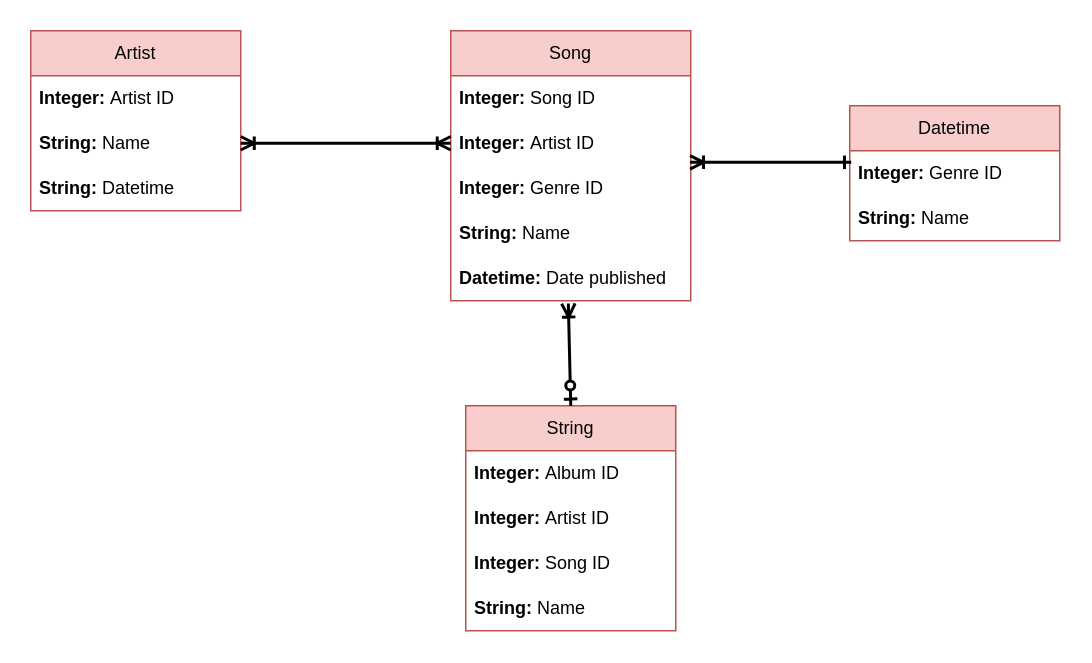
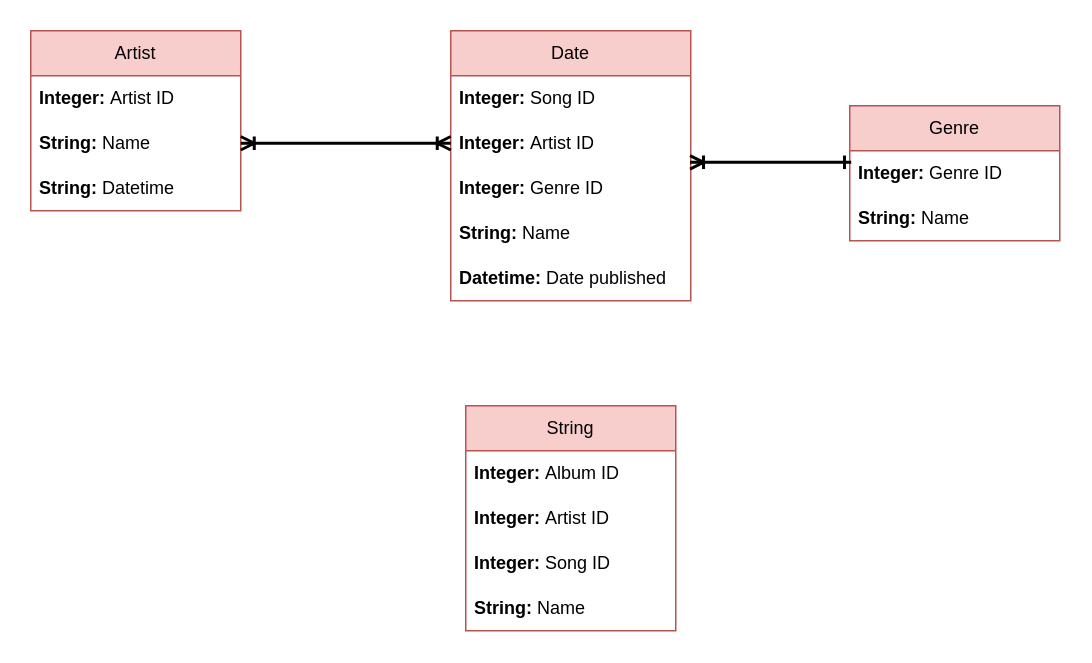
  <mxCell id="0" />
  <mxCell id="1" parent="0" />
  <mxCell id="2" value="Artist" style="swimlane;fontStyle=0;childLayout=stackLayout;horizontal=1;startSize=30;horizontalStack=0;resizeParent=1;resizeParentMax=0;resizeLast=0;collapsible=1;marginBottom=0;whiteSpace=wrap;html=1;fillColor=#f8cecc;strokeColor=#b85450;" parent="1" vertex="1"><mxGeometry x="20" y="20" width="140" height="120" as="geometry" /></mxCell>
  <mxCell id="3" value="&lt;b&gt;Integer: &lt;/b&gt;Artist ID" style="text;strokeColor=none;fillColor=none;align=left;verticalAlign=middle;spacingLeft=4;spacingRight=4;overflow=hidden;points=[[0,0.5],[1,0.5]];portConstraint=eastwest;rotatable=0;whiteSpace=wrap;html=1;" parent="2" vertex="1"><mxGeometry y="30" width="140" height="30" as="geometry" /></mxCell>
  <mxCell id="4" value="&lt;b&gt;String: &lt;/b&gt;Name" style="text;strokeColor=none;fillColor=none;align=left;verticalAlign=middle;spacingLeft=4;spacingRight=4;overflow=hidden;points=[[0,0.5],[1,0.5]];portConstraint=eastwest;rotatable=0;whiteSpace=wrap;html=1;" parent="2" vertex="1"><mxGeometry y="60" width="140" height="30" as="geometry" /></mxCell>
  <mxCell id="5" value="&lt;b&gt;String: &lt;/b&gt;Datetime" style="text;strokeColor=none;fillColor=none;align=left;verticalAlign=middle;spacingLeft=4;spacingRight=4;overflow=hidden;points=[[0,0.5],[1,0.5]];portConstraint=eastwest;rotatable=0;whiteSpace=wrap;html=1;" parent="2" vertex="1"><mxGeometry y="90" width="140" height="30" as="geometry" /></mxCell>
- <mxCell id="6" value="Song" style="swimlane;fontStyle=0;childLayout=stackLayout;horizontal=1;startSize=30;horizontalStack=0;resizeParent=1;resizeParentMax=0;resizeLast=0;collapsible=1;marginBottom=0;whiteSpace=wrap;html=1;fillColor=#f8cecc;strokeColor=#b85450;" parent="1" vertex="1"><mxGeometry x="300" y="20" width="160" height="180" as="geometry" /></mxCell>
+ <mxCell id="6" value="Date" style="swimlane;fontStyle=0;childLayout=stackLayout;horizontal=1;startSize=30;horizontalStack=0;resizeParent=1;resizeParentMax=0;resizeLast=0;collapsible=1;marginBottom=0;whiteSpace=wrap;html=1;fillColor=#f8cecc;strokeColor=#b85450;" parent="1" vertex="1"><mxGeometry x="300" y="20" width="160" height="180" as="geometry" /></mxCell>
  <mxCell id="7" value="&lt;b&gt;Integer: &lt;/b&gt;Song ID" style="text;strokeColor=none;fillColor=none;align=left;verticalAlign=middle;spacingLeft=4;spacingRight=4;overflow=hidden;points=[[0,0.5],[1,0.5]];portConstraint=eastwest;rotatable=0;whiteSpace=wrap;html=1;" parent="6" vertex="1"><mxGeometry y="30" width="160" height="30" as="geometry" /></mxCell>
  <mxCell id="8" value="&lt;b&gt;Integer: &lt;/b&gt;Artist ID" style="text;strokeColor=none;fillColor=none;align=left;verticalAlign=middle;spacingLeft=4;spacingRight=4;overflow=hidden;points=[[0,0.5],[1,0.5]];portConstraint=eastwest;rotatable=0;whiteSpace=wrap;html=1;" parent="6" vertex="1"><mxGeometry y="60" width="160" height="30" as="geometry" /></mxCell>
  <mxCell id="9" value="&lt;b&gt;Integer: &lt;/b&gt;Genre ID" style="text;strokeColor=none;fillColor=none;align=left;verticalAlign=middle;spacingLeft=4;spacingRight=4;overflow=hidden;points=[[0,0.5],[1,0.5]];portConstraint=eastwest;rotatable=0;whiteSpace=wrap;html=1;" parent="6" vertex="1"><mxGeometry y="90" width="160" height="30" as="geometry" /></mxCell>
  <mxCell id="10" value="&lt;b&gt;String: &lt;/b&gt;Name" style="text;strokeColor=none;fillColor=none;align=left;verticalAlign=middle;spacingLeft=4;spacingRight=4;overflow=hidden;points=[[0,0.5],[1,0.5]];portConstraint=eastwest;rotatable=0;whiteSpace=wrap;html=1;" parent="6" vertex="1"><mxGeometry y="120" width="160" height="30" as="geometry" /></mxCell>
  <mxCell id="11" value="&lt;b&gt;Datetime: &lt;/b&gt;Date published" style="text;strokeColor=none;fillColor=none;align=left;verticalAlign=middle;spacingLeft=4;spacingRight=4;overflow=hidden;points=[[0,0.5],[1,0.5]];portConstraint=eastwest;rotatable=0;whiteSpace=wrap;html=1;" parent="6" vertex="1"><mxGeometry y="150" width="160" height="30" as="geometry" /></mxCell>
- <mxCell id="12" value="Datetime" style="swimlane;fontStyle=0;childLayout=stackLayout;horizontal=1;startSize=30;horizontalStack=0;resizeParent=1;resizeParentMax=0;resizeLast=0;collapsible=1;marginBottom=0;whiteSpace=wrap;html=1;fillColor=#f8cecc;strokeColor=#b85450;" parent="1" vertex="1"><mxGeometry x="566" y="70" width="140" height="90" as="geometry" /></mxCell>
+ <mxCell id="12" value="Genre" style="swimlane;fontStyle=0;childLayout=stackLayout;horizontal=1;startSize=30;horizontalStack=0;resizeParent=1;resizeParentMax=0;resizeLast=0;collapsible=1;marginBottom=0;whiteSpace=wrap;html=1;fillColor=#f8cecc;strokeColor=#b85450;" parent="1" vertex="1"><mxGeometry x="566" y="70" width="140" height="90" as="geometry" /></mxCell>
  <mxCell id="13" value="&lt;b&gt;Integer: &lt;/b&gt;Genre ID" style="text;strokeColor=none;fillColor=none;align=left;verticalAlign=middle;spacingLeft=4;spacingRight=4;overflow=hidden;points=[[0,0.5],[1,0.5]];portConstraint=eastwest;rotatable=0;whiteSpace=wrap;html=1;" parent="12" vertex="1"><mxGeometry y="30" width="140" height="30" as="geometry" /></mxCell>
  <mxCell id="14" value="&lt;b&gt;String: &lt;/b&gt;Name" style="text;strokeColor=none;fillColor=none;align=left;verticalAlign=middle;spacingLeft=4;spacingRight=4;overflow=hidden;points=[[0,0.5],[1,0.5]];portConstraint=eastwest;rotatable=0;whiteSpace=wrap;html=1;" parent="12" vertex="1"><mxGeometry y="60" width="140" height="30" as="geometry" /></mxCell>
  <mxCell id="15" value="" style="endArrow=ERoneToMany;html=1;rounded=0;exitX=1;exitY=0.5;exitDx=0;exitDy=0;strokeWidth=2;endFill=0;startArrow=ERoneToMany;startFill=0;entryX=0;entryY=0.5;entryDx=0;entryDy=0;" parent="1" source="4" target="8" edge="1"><mxGeometry width="50" height="50" relative="1" as="geometry"><mxPoint x="140" y="360" as="sourcePoint" /><mxPoint x="280" y="95" as="targetPoint" /></mxGeometry></mxCell>
  <mxCell id="16" value="String" style="swimlane;fontStyle=0;childLayout=stackLayout;horizontal=1;startSize=30;horizontalStack=0;resizeParent=1;resizeParentMax=0;resizeLast=0;collapsible=1;marginBottom=0;whiteSpace=wrap;html=1;fillColor=#f8cecc;strokeColor=#b85450;" parent="1" vertex="1"><mxGeometry x="310" y="270" width="140" height="150" as="geometry" /></mxCell>
  <mxCell id="17" value="&lt;b&gt;Integer: &lt;/b&gt;Album ID" style="text;strokeColor=none;fillColor=none;align=left;verticalAlign=middle;spacingLeft=4;spacingRight=4;overflow=hidden;points=[[0,0.5],[1,0.5]];portConstraint=eastwest;rotatable=0;whiteSpace=wrap;html=1;" parent="16" vertex="1"><mxGeometry y="30" width="140" height="30" as="geometry" /></mxCell>
  <mxCell id="18" value="&lt;b&gt;Integer: &lt;/b&gt;Artist ID" style="text;strokeColor=none;fillColor=none;align=left;verticalAlign=middle;spacingLeft=4;spacingRight=4;overflow=hidden;points=[[0,0.5],[1,0.5]];portConstraint=eastwest;rotatable=0;whiteSpace=wrap;html=1;" parent="16" vertex="1"><mxGeometry y="60" width="140" height="30" as="geometry" /></mxCell>
  <mxCell id="19" value="&lt;b&gt;Integer: &lt;/b&gt;Song ID" style="text;strokeColor=none;fillColor=none;align=left;verticalAlign=middle;spacingLeft=4;spacingRight=4;overflow=hidden;points=[[0,0.5],[1,0.5]];portConstraint=eastwest;rotatable=0;whiteSpace=wrap;html=1;" parent="16" vertex="1"><mxGeometry y="90" width="140" height="30" as="geometry" /></mxCell>
  <mxCell id="20" value="&lt;b&gt;String: &lt;/b&gt;Name" style="text;strokeColor=none;fillColor=none;align=left;verticalAlign=middle;spacingLeft=4;spacingRight=4;overflow=hidden;points=[[0,0.5],[1,0.5]];portConstraint=eastwest;rotatable=0;whiteSpace=wrap;html=1;" parent="16" vertex="1"><mxGeometry y="120" width="140" height="30" as="geometry" /></mxCell>
- <mxCell id="21" value="" style="endArrow=ERzeroToOne;html=1;rounded=0;exitX=0.49;exitY=1.062;exitDx=0;exitDy=0;strokeWidth=2;endFill=0;startArrow=ERoneToMany;startFill=0;entryX=0.5;entryY=0;entryDx=0;entryDy=0;exitPerimeter=0;" parent="1" source="11" target="16" edge="1"><mxGeometry width="50" height="50" relative="1" as="geometry"><mxPoint x="150" y="230" as="sourcePoint" /><mxPoint x="290" y="230" as="targetPoint" /></mxGeometry></mxCell>
  <mxCell id="22" value="" style="endArrow=ERone;html=1;rounded=0;strokeWidth=2;endFill=0;startArrow=ERoneToMany;startFill=0;entryX=0.007;entryY=0.257;entryDx=0;entryDy=0;entryPerimeter=0;exitX=0.997;exitY=-0.076;exitDx=0;exitDy=0;exitPerimeter=0;" parent="1" source="9" target="13" edge="1"><mxGeometry width="50" height="50" relative="1" as="geometry"><mxPoint x="466" y="110" as="sourcePoint" /><mxPoint x="231" y="240" as="targetPoint" /></mxGeometry></mxCell>
